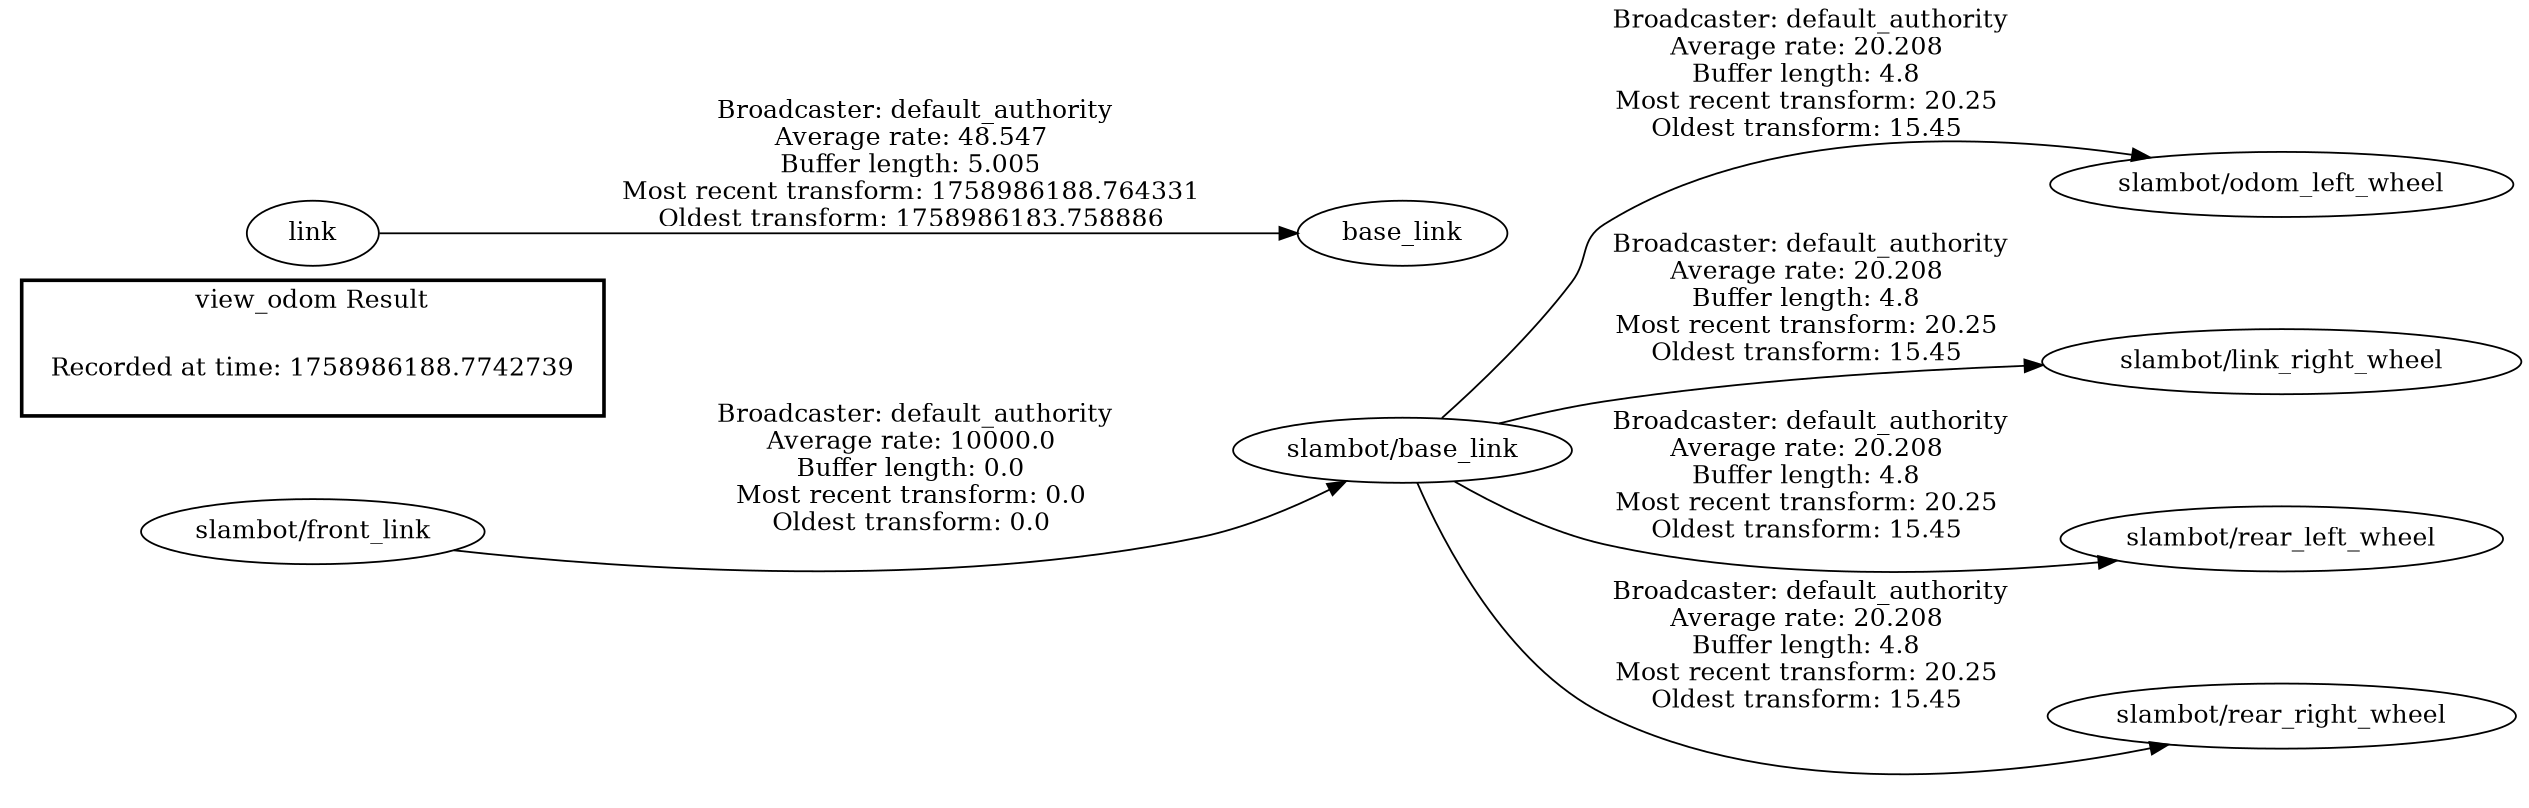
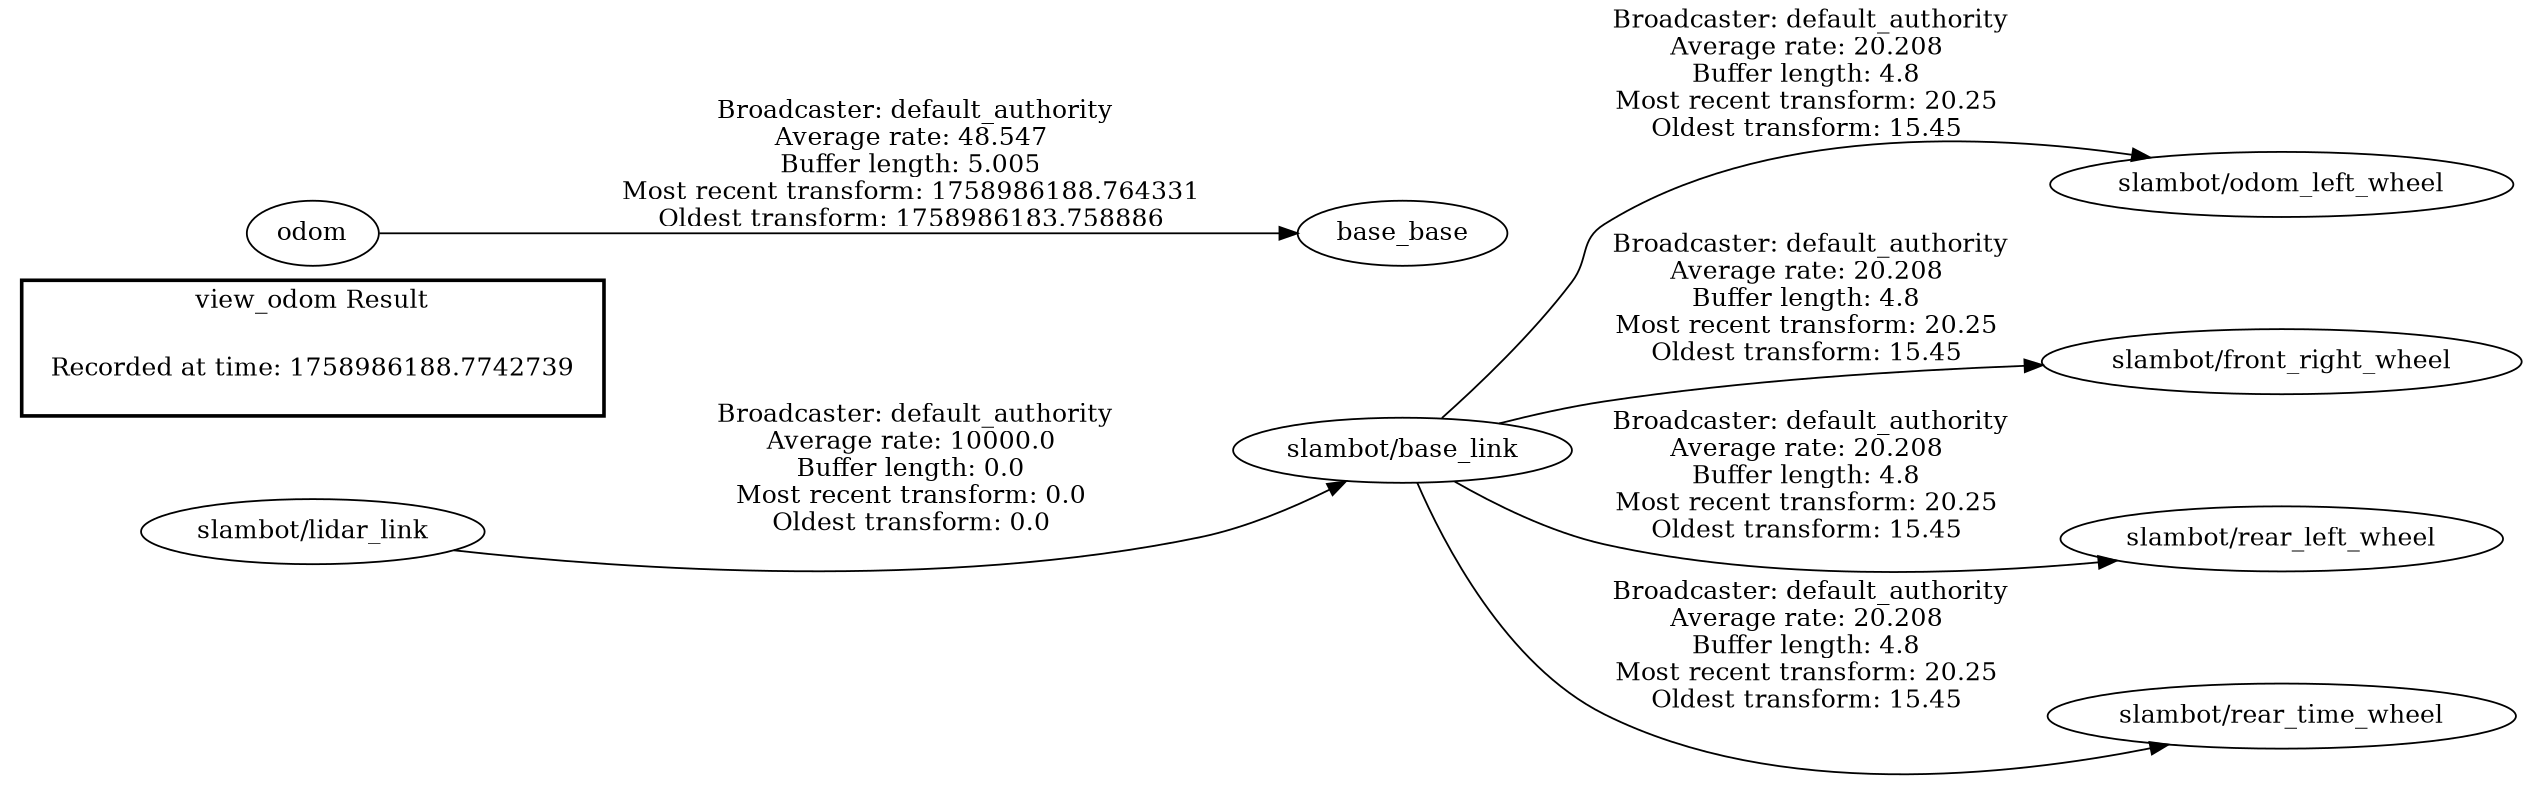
  digraph {
    rankdir=LR
    "Recorded at time: 1758986188.7742739" [shape=plaintext]
    "slambot/base_link"
-   odom [label=link]
-   base_link
+   odom
+   base_link [label=base_base]
    n5 [label="slambot/odom_left_wheel"]
-   "slambot/front_right_wheel" [label="slambot/link_right_wheel"]
+   "slambot/front_right_wheel"
    "slambot/rear_left_wheel"
-   "slambot/rear_right_wheel"
-   "slambot/lidar_link" [label="slambot/front_link"]
+   "slambot/rear_right_wheel" [label="slambot/rear_time_wheel"]
+   "slambot/lidar_link"
    subgraph cluster_1 {
      color=black
      label="view_odom Result"
      style=bold
      "Recorded at time: 1758986188.7742739"
    }
    "Recorded at time: 1758986188.7742739" -> "slambot/base_link" [style=invis]
    "slambot/base_link" -> n5 [label=" Broadcaster: default_authority\nAverage rate: 20.208\nBuffer length: 4.8\nMost recent transform: 20.25\nOldest transform: 15.45\n"]
    "slambot/base_link" -> "slambot/front_right_wheel" [label=" Broadcaster: default_authority\nAverage rate: 20.208\nBuffer length: 4.8\nMost recent transform: 20.25\nOldest transform: 15.45\n"]
    "slambot/base_link" -> "slambot/rear_left_wheel" [label=" Broadcaster: default_authority\nAverage rate: 20.208\nBuffer length: 4.8\nMost recent transform: 20.25\nOldest transform: 15.45\n"]
    "slambot/base_link" -> "slambot/rear_right_wheel" [label=" Broadcaster: default_authority\nAverage rate: 20.208\nBuffer length: 4.8\nMost recent transform: 20.25\nOldest transform: 15.45\n"]
    odom -> base_link [label=" Broadcaster: default_authority\nAverage rate: 48.547\nBuffer length: 5.005\nMost recent transform: 1758986188.764331\nOldest transform: 1758986183.758886\n"]
    "slambot/lidar_link" -> "slambot/base_link" [label=" Broadcaster: default_authority\nAverage rate: 10000.0\nBuffer length: 0.0\nMost recent transform: 0.0\nOldest transform: 0.0\n"]
  }
